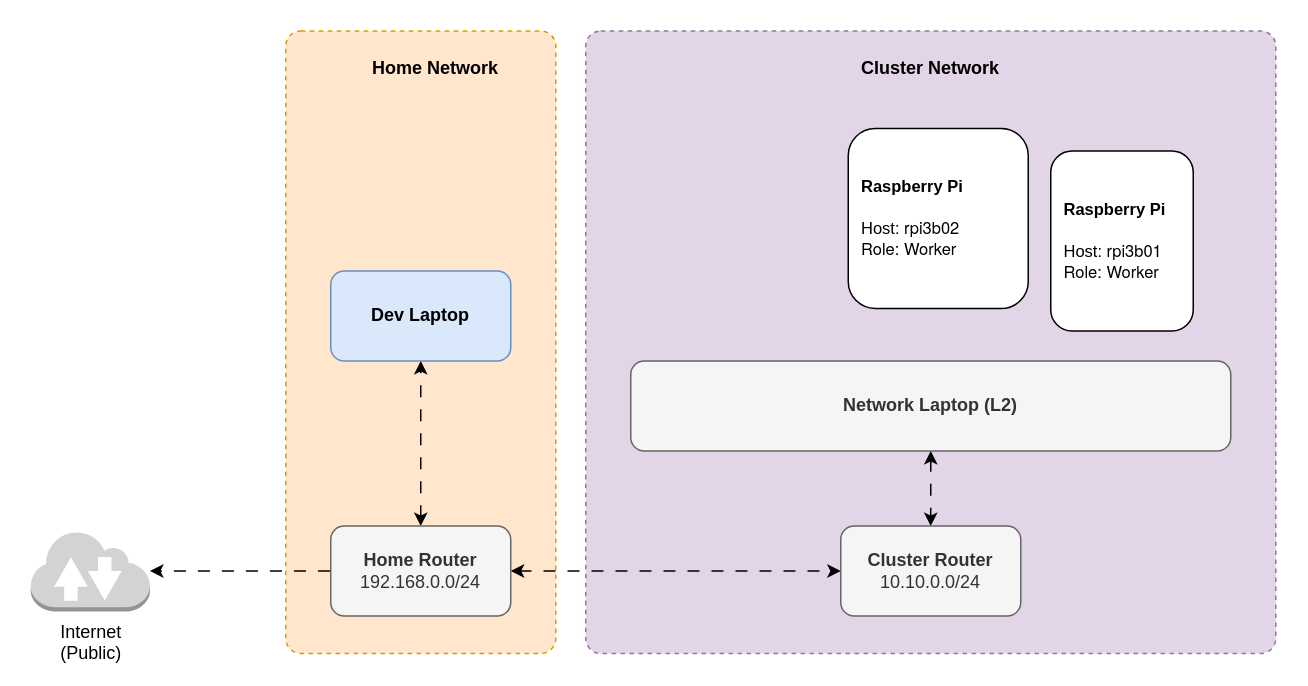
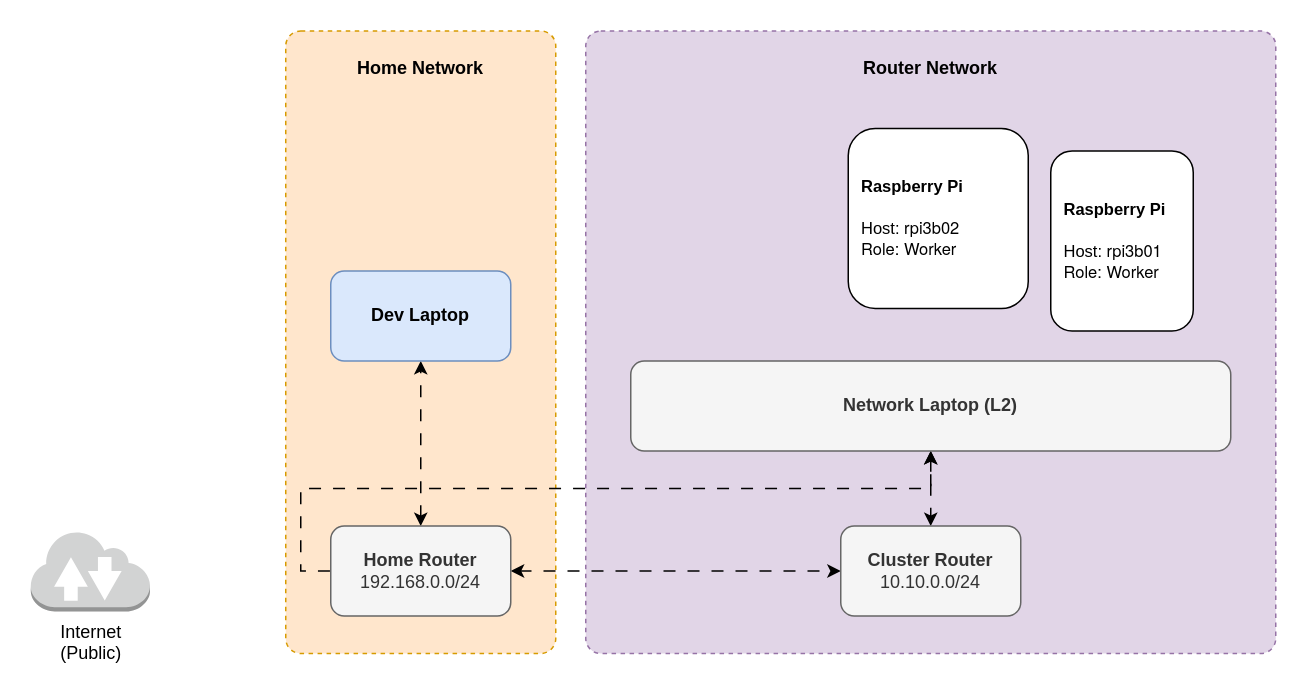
  <mxCell id="0" />
  <mxCell id="1" parent="0" />
  <mxCell id="2" value="" style="rounded=1;whiteSpace=wrap;html=1;dashed=1;absoluteArcSize=1;fillColor=#e1d5e7;strokeColor=#9673a6;" vertex="1" parent="1"><mxGeometry x="390" y="20" width="460" height="415" as="geometry" /></mxCell>
  <mxCell id="3" value="" style="rounded=1;whiteSpace=wrap;html=1;dashed=1;absoluteArcSize=1;fillColor=#ffe6cc;strokeColor=#d79b00;" vertex="1" parent="1"><mxGeometry x="190" y="20" width="180" height="415" as="geometry" /></mxCell>
  <mxCell id="4" value="Internet&lt;br&gt;(Public)" style="outlineConnect=0;dashed=0;verticalLabelPosition=bottom;verticalAlign=top;align=center;html=1;shape=mxgraph.aws3.internet_2;fillColor=#D2D3D3;gradientColor=none;" vertex="1" parent="1"><mxGeometry x="20" y="353" width="79.5" height="54" as="geometry" /></mxCell>
- <mxCell id="5" style="edgeStyle=orthogonalEdgeStyle;rounded=0;orthogonalLoop=1;jettySize=auto;html=1;exitX=0;exitY=0.5;exitDx=0;exitDy=0;flowAnimation=1;" edge="1" parent="1" source="8" target="4"><mxGeometry relative="1" as="geometry" /></mxCell>
+ <mxCell id="5" style="edgeStyle=orthogonalEdgeStyle;rounded=0;orthogonalLoop=1;jettySize=auto;html=1;exitX=0;exitY=0.5;exitDx=0;exitDy=0;flowAnimation=1;" edge="1" parent="1" source="8" target="13"><mxGeometry relative="1" as="geometry" /></mxCell>
  <mxCell id="6" style="edgeStyle=orthogonalEdgeStyle;rounded=0;orthogonalLoop=1;jettySize=auto;html=1;exitX=0.5;exitY=0;exitDx=0;exitDy=0;entryX=0.5;entryY=1;entryDx=0;entryDy=0;startArrow=classic;startFill=1;flowAnimation=1;movable=1;flowAnimationDirection=alternate-reverse;" edge="1" parent="1" source="8" target="9"><mxGeometry relative="1" as="geometry" /></mxCell>
  <mxCell id="7" style="edgeStyle=orthogonalEdgeStyle;rounded=0;orthogonalLoop=1;jettySize=auto;html=1;exitX=1;exitY=0.5;exitDx=0;exitDy=0;entryX=0;entryY=0.5;entryDx=0;entryDy=0;startArrow=classic;startFill=1;flowAnimation=1;flowAnimationDirection=alternate-reverse;" edge="1" parent="1" source="8" target="14"><mxGeometry relative="1" as="geometry" /></mxCell>
  <mxCell id="8" value="&lt;b&gt;Home Router&lt;/b&gt;&lt;br&gt;192.168.0.0/24" style="rounded=1;whiteSpace=wrap;html=1;fillColor=#f5f5f5;fontColor=#333333;strokeColor=#666666;" vertex="1" parent="1"><mxGeometry x="220" y="350" width="120" height="60" as="geometry" /></mxCell>
  <mxCell id="9" value="Dev Laptop" style="rounded=1;whiteSpace=wrap;html=1;fillColor=#dae8fc;strokeColor=#6c8ebf;fontStyle=1" vertex="1" parent="1"><mxGeometry x="220" y="180" width="120" height="60" as="geometry" /></mxCell>
  <mxCell id="10" value="&lt;b&gt;Raspberry Pi&lt;/b&gt;&lt;br style=&quot;font-size: 11px;&quot;&gt;&lt;br style=&quot;font-size: 11px;&quot;&gt;Host:&amp;nbsp;&lt;span style=&quot;font-family: &amp;quot;Helvetica Neue&amp;quot;; font-size: 11px; background-color: initial;&quot;&gt;rpi3b02&lt;br style=&quot;font-size: 11px;&quot;&gt;Role: Worker&lt;/span&gt;" style="rounded=1;whiteSpace=wrap;html=1;fontSize=11;align=left;spacingLeft=7;" vertex="1" parent="1"><mxGeometry x="565" y="85" width="120" height="120" as="geometry" /></mxCell>
  <mxCell id="11" value="&lt;b&gt;Raspberry Pi&lt;/b&gt;&lt;br style=&quot;font-size: 11px;&quot;&gt;&lt;br style=&quot;font-size: 11px;&quot;&gt;Host:&amp;nbsp;&lt;span style=&quot;font-family: &amp;quot;Helvetica Neue&amp;quot;; font-size: 11px; background-color: initial;&quot;&gt;rpi3b01&lt;br style=&quot;font-size: 11px;&quot;&gt;Role: Worker&lt;/span&gt;" style="rounded=1;whiteSpace=wrap;html=1;fontSize=11;align=left;spacingLeft=7;" vertex="1" parent="1"><mxGeometry x="700" y="100" width="95" height="120" as="geometry" /></mxCell>
  <mxCell id="12" style="edgeStyle=orthogonalEdgeStyle;rounded=0;orthogonalLoop=1;jettySize=auto;html=1;exitX=0.5;exitY=1;exitDx=0;exitDy=0;entryX=0.5;entryY=0;entryDx=0;entryDy=0;startArrow=classic;startFill=1;flowAnimation=1;flowAnimationDirection=alternate-reverse;" edge="1" parent="1" source="13" target="14"><mxGeometry relative="1" as="geometry" /></mxCell>
  <mxCell id="13" value="Network Laptop (L2)" style="rounded=1;whiteSpace=wrap;html=1;fillColor=#f5f5f5;fontColor=#333333;strokeColor=#666666;fontStyle=1" vertex="1" parent="1"><mxGeometry x="420" y="240" width="400" height="60" as="geometry" /></mxCell>
  <mxCell id="14" value="&lt;b&gt;Cluster Router&lt;/b&gt;&lt;br&gt;10.10.0.0/24" style="rounded=1;whiteSpace=wrap;html=1;fillColor=#f5f5f5;fontColor=#333333;strokeColor=#666666;" vertex="1" parent="1"><mxGeometry x="560" y="350" width="120" height="60" as="geometry" /></mxCell>
- <mxCell id="15" value="Home Network" style="text;html=1;align=center;verticalAlign=middle;whiteSpace=wrap;rounded=0;fontStyle=1" vertex="1" parent="1"><mxGeometry x="220" y="30" width="140" height="30" as="geometry" /></mxCell>
- <mxCell id="16" value="Cluster Network" style="text;html=1;align=center;verticalAlign=middle;whiteSpace=wrap;rounded=0;fontStyle=1" vertex="1" parent="1"><mxGeometry x="550" y="30" width="140" height="30" as="geometry" /></mxCell>
+ <mxCell id="15" value="Home Network" style="text;html=1;align=center;verticalAlign=middle;whiteSpace=wrap;rounded=0;fontStyle=1" vertex="1" parent="1"><mxGeometry x="210" y="30" width="140" height="30" as="geometry" /></mxCell>
+ <mxCell id="16" value="Router Network" style="text;html=1;align=center;verticalAlign=middle;whiteSpace=wrap;rounded=0;fontStyle=1" vertex="1" parent="1"><mxGeometry x="550" y="30" width="140" height="30" as="geometry" /></mxCell>
